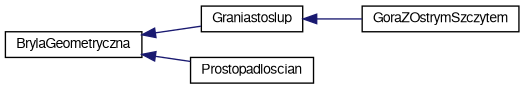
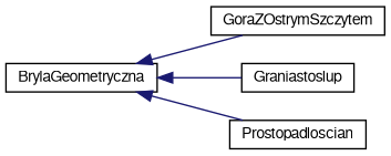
  digraph {
    rankdir=LR
    node [color=black fillcolor=white fontname=FreeSans fontsize=10 shape=record style=filled]
    edge [color=midnightblue dir=back fontname=FreeSans fontsize=10 labelfontname=FreeSans labelfontsize=10 style=solid]
    n1 [height=0.2 label=BrylaGeometryczna width=0.4]
    n2 [height=0.2 label=GoraZOstrymSzczytem width=0.4]
    n3 [height=0.2 label=Graniastoslup width=0.4]
    n4 [height=0.2 label=Prostopadloscian width=0.4]
-   n3 -> n2
+   n1 -> n2
    n1 -> n3
    n1 -> n4
  }
